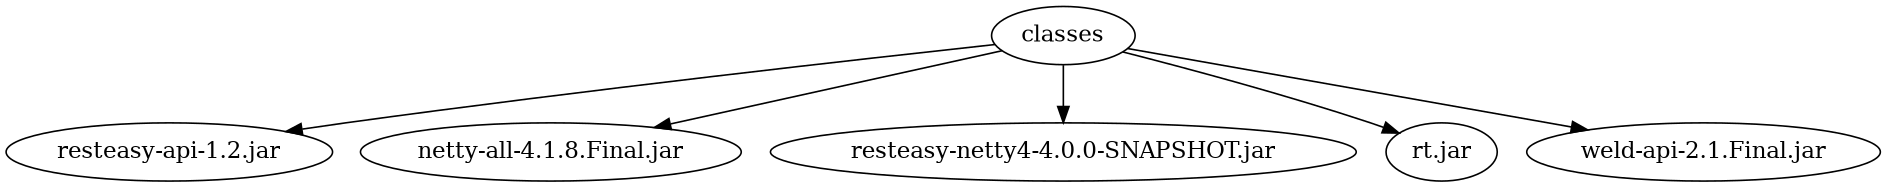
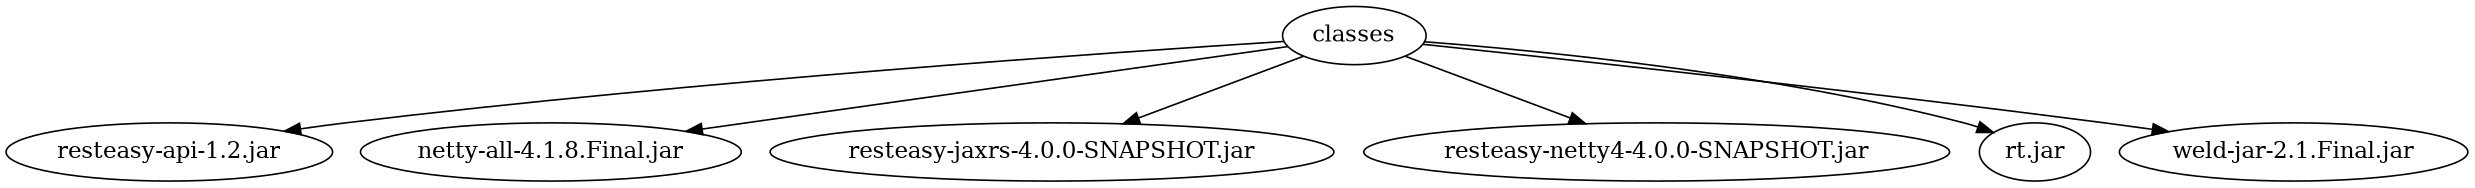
  digraph {
    n1 [label="resteasy-api-1.2.jar"]
    classes
    "netty-all-4.1.8.Final.jar"
+   "resteasy-jaxrs-4.0.0-SNAPSHOT.jar"
    "resteasy-netty4-4.0.0-SNAPSHOT.jar"
    "rt.jar"
-   "weld-api-2.1.Final.jar"
+   "weld-api-2.1.Final.jar" [label="weld-jar-2.1.Final.jar"]
    classes -> n1
    classes -> "netty-all-4.1.8.Final.jar"
+   classes -> "resteasy-jaxrs-4.0.0-SNAPSHOT.jar"
    classes -> "resteasy-netty4-4.0.0-SNAPSHOT.jar"
    classes -> "rt.jar"
    classes -> "weld-api-2.1.Final.jar"
  }
